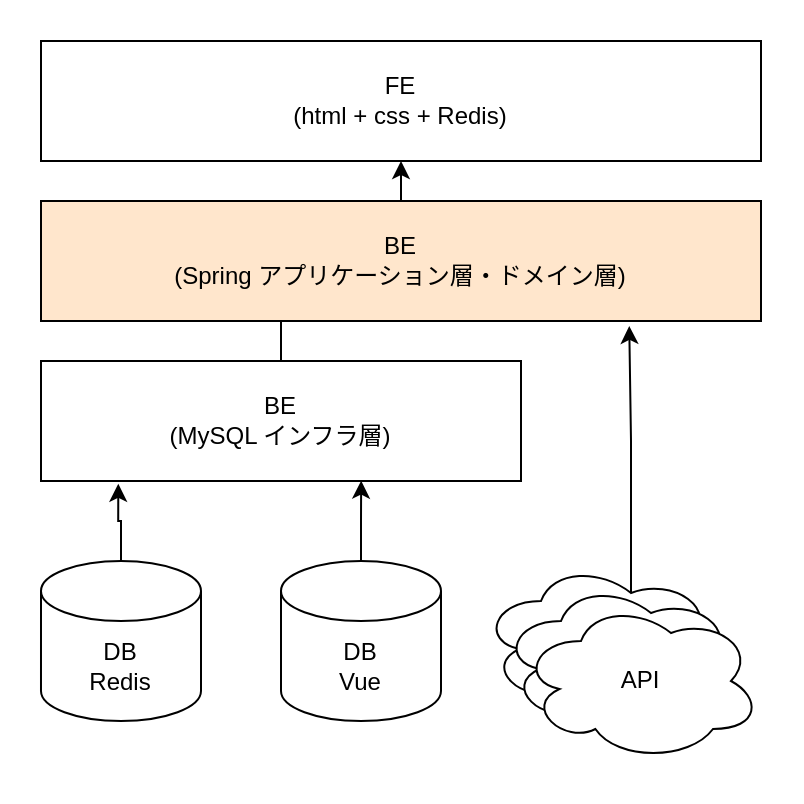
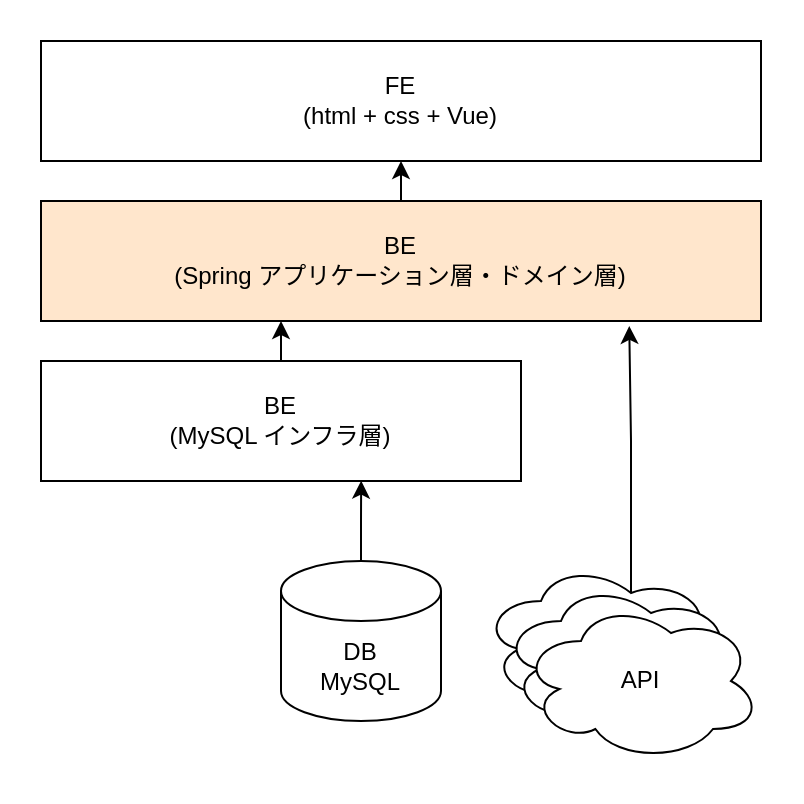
  <mxCell id="0" />
  <mxCell id="1" parent="0" />
- <mxCell id="2" value="FE&lt;br&gt;(html + css + Redis)&lt;br&gt;" style="rounded=0;whiteSpace=wrap;html=1;" vertex="1" parent="1"><mxGeometry x="20" y="20" width="360" height="60" as="geometry" /></mxCell>
+ <mxCell id="2" value="FE&lt;br&gt;(html + css + Vue)&lt;br&gt;" style="rounded=0;whiteSpace=wrap;html=1;" vertex="1" parent="1"><mxGeometry x="20" y="20" width="360" height="60" as="geometry" /></mxCell>
  <mxCell id="3" style="edgeStyle=orthogonalEdgeStyle;rounded=0;orthogonalLoop=1;jettySize=auto;html=1;exitX=0.5;exitY=0;exitDx=0;exitDy=0;entryX=0.5;entryY=1;entryDx=0;entryDy=0;" edge="1" parent="1" source="4" target="2"><mxGeometry relative="1" as="geometry" /></mxCell>
  <mxCell id="4" value="BE&lt;br&gt;(Spring アプリケーション層・ドメイン層)" style="rounded=0;whiteSpace=wrap;html=1;fillColor=#ffe6cc;" vertex="1" parent="1"><mxGeometry x="20" y="100" width="360" height="60" as="geometry" /></mxCell>
- <mxCell id="5" style="edgeStyle=orthogonalEdgeStyle;rounded=0;orthogonalLoop=1;jettySize=auto;html=1;entryX=0.331;entryY=0.987;entryDx=0;entryDy=0;entryPerimeter=0;endArrow=none;" edge="1" parent="1" source="6" target="4"><mxGeometry relative="1" as="geometry" /></mxCell>
+ <mxCell id="5" style="edgeStyle=orthogonalEdgeStyle;rounded=0;orthogonalLoop=1;jettySize=auto;html=1;entryX=0.331;entryY=0.987;entryDx=0;entryDy=0;entryPerimeter=0;" edge="1" parent="1" source="6" target="4"><mxGeometry relative="1" as="geometry" /></mxCell>
  <mxCell id="6" value="BE&lt;br&gt;(MySQL インフラ層)" style="rounded=0;whiteSpace=wrap;html=1;" vertex="1" parent="1"><mxGeometry x="20" y="180" width="240" height="60" as="geometry" /></mxCell>
- <mxCell id="7" style="edgeStyle=orthogonalEdgeStyle;rounded=0;orthogonalLoop=1;jettySize=auto;html=1;entryX=0.161;entryY=1.023;entryDx=0;entryDy=0;entryPerimeter=0;" edge="1" parent="1" source="8" target="6"><mxGeometry relative="1" as="geometry"><mxPoint x="58" y="240" as="targetPoint" /></mxGeometry></mxCell>
- <mxCell id="8" value="DB&lt;br&gt;Redis" style="shape=cylinder3;whiteSpace=wrap;html=1;boundedLbl=1;backgroundOutline=1;size=15;" vertex="1" parent="1"><mxGeometry x="20" y="280" width="80" height="80" as="geometry" /></mxCell>
  <mxCell id="9" style="edgeStyle=orthogonalEdgeStyle;rounded=0;orthogonalLoop=1;jettySize=auto;html=1;exitX=0.5;exitY=0;exitDx=0;exitDy=0;exitPerimeter=0;entryX=0.667;entryY=0.997;entryDx=0;entryDy=0;entryPerimeter=0;" edge="1" parent="1" source="10" target="6"><mxGeometry relative="1" as="geometry" /></mxCell>
- <mxCell id="10" value="DB&lt;br&gt;Vue" style="shape=cylinder3;whiteSpace=wrap;html=1;boundedLbl=1;backgroundOutline=1;size=15;" vertex="1" parent="1"><mxGeometry x="140" y="280" width="80" height="80" as="geometry" /></mxCell>
+ <mxCell id="10" value="DB&lt;br&gt;MySQL" style="shape=cylinder3;whiteSpace=wrap;html=1;boundedLbl=1;backgroundOutline=1;size=15;" vertex="1" parent="1"><mxGeometry x="140" y="280" width="80" height="80" as="geometry" /></mxCell>
  <mxCell id="11" style="edgeStyle=orthogonalEdgeStyle;rounded=0;orthogonalLoop=1;jettySize=auto;html=1;exitX=0.625;exitY=0.2;exitDx=0;exitDy=0;exitPerimeter=0;entryX=0.817;entryY=1.041;entryDx=0;entryDy=0;entryPerimeter=0;" edge="1" parent="1" source="12" target="4"><mxGeometry relative="1" as="geometry" /></mxCell>
  <mxCell id="12" value="" style="ellipse;shape=cloud;whiteSpace=wrap;html=1;" vertex="1" parent="1"><mxGeometry x="240" y="280" width="120" height="80" as="geometry" /></mxCell>
  <mxCell id="13" value="" style="ellipse;shape=cloud;whiteSpace=wrap;html=1;" vertex="1" parent="1"><mxGeometry x="250" y="290" width="120" height="80" as="geometry" /></mxCell>
  <mxCell id="14" value="API" style="ellipse;shape=cloud;whiteSpace=wrap;html=1;" vertex="1" parent="1"><mxGeometry x="260" y="300" width="120" height="80" as="geometry" /></mxCell>
